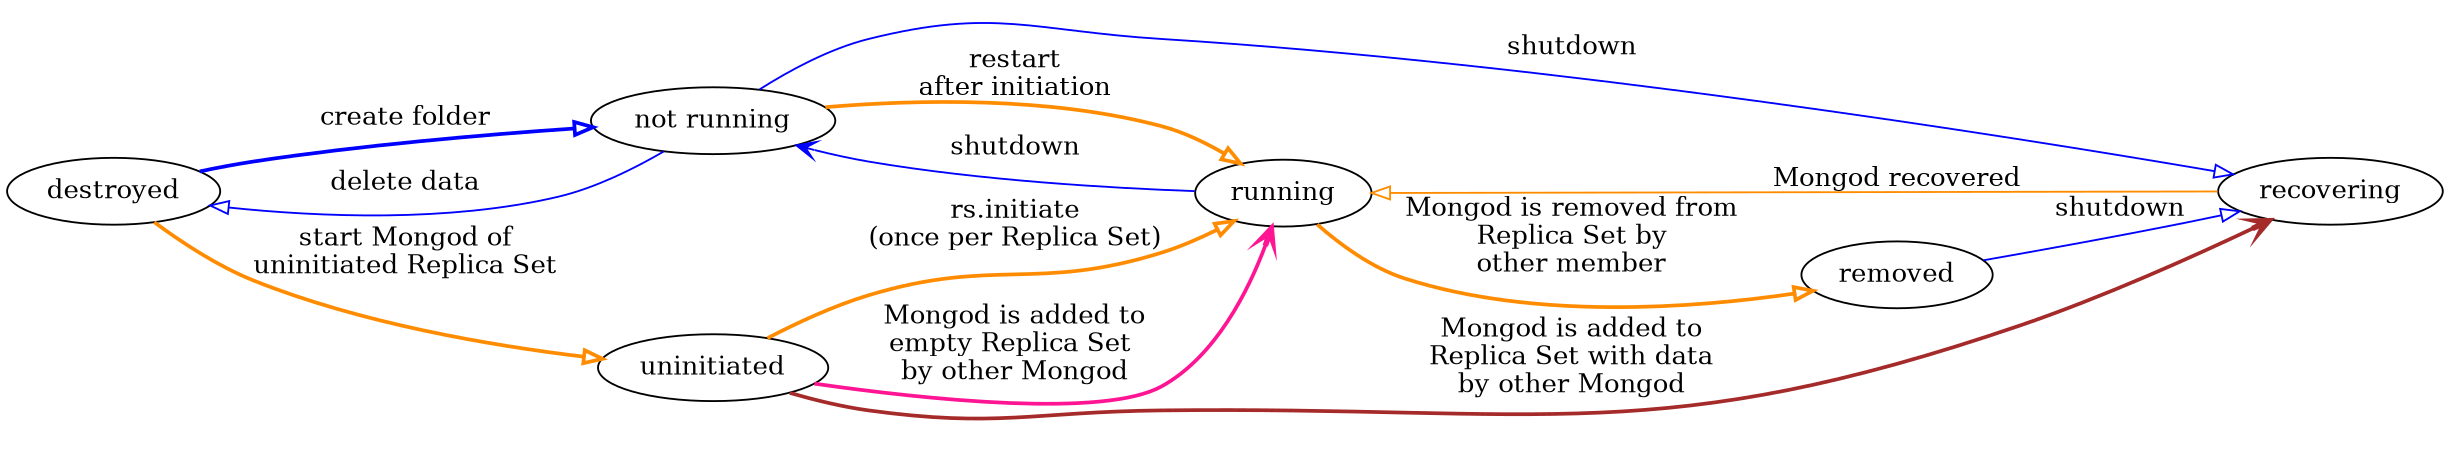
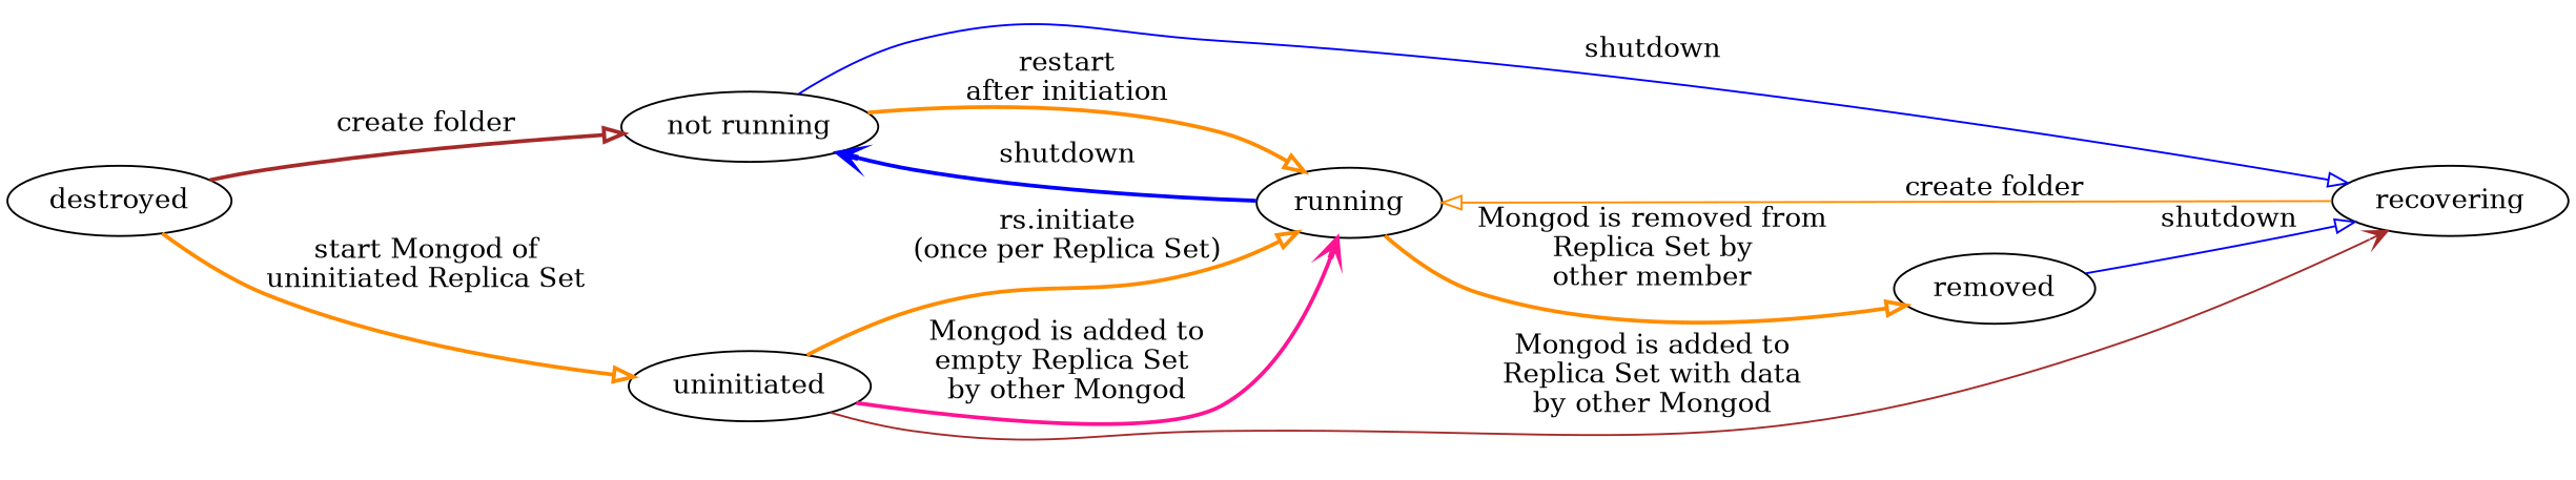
  digraph {
    rankdir=LR
    edge [arrowhead=onormal color=darkorange style=bold]
    n1 [label=destroyed rank=min]
    n2 [label="not running"]
    n3 [label=uninitiated]
    n4 [label=recovering]
    n5 [label=running rank=max]
    n6 [label=removed]
-   n1 -> n2 [color=blue label="create folder"]
+   n1 -> n2 [color=brown label="create folder"]
    n1 -> n3 [label="start Mongod of\nuninitiated Replica Set"]
-   n2 -> n1 [color=blue label="delete data" style=solid]
    n2 -> n4 [color=blue label=shutdown style=solid]
    n2 -> n5 [label="restart\nafter initiation"]
-   n3 -> n4 [arrowhead=vee color=brown label="Mongod is added to\nReplica Set with data\nby other Mongod"]
+   n3 -> n4 [arrowhead=vee color=brown label="Mongod is added to\nReplica Set with data\nby other Mongod" style=solid]
    n3 -> n5 [label="rs.initiate\n(once per Replica Set)"]
    n3 -> n5 [arrowhead=vee color=deeppink label="Mongod is added to\nempty Replica Set \nby other Mongod"]
-   n4 -> n5 [label="Mongod recovered" style=solid]
-   n5 -> n2 [arrowhead=vee color=blue label=shutdown style=solid]
+   n4 -> n5 [label="create folder" style=solid]
+   n5 -> n2 [arrowhead=vee color=blue label=shutdown]
    n5 -> n6 [label="Mongod is removed from\nReplica Set by\nother member"]
    n6 -> n4 [color=blue label=shutdown style=solid]
  }
